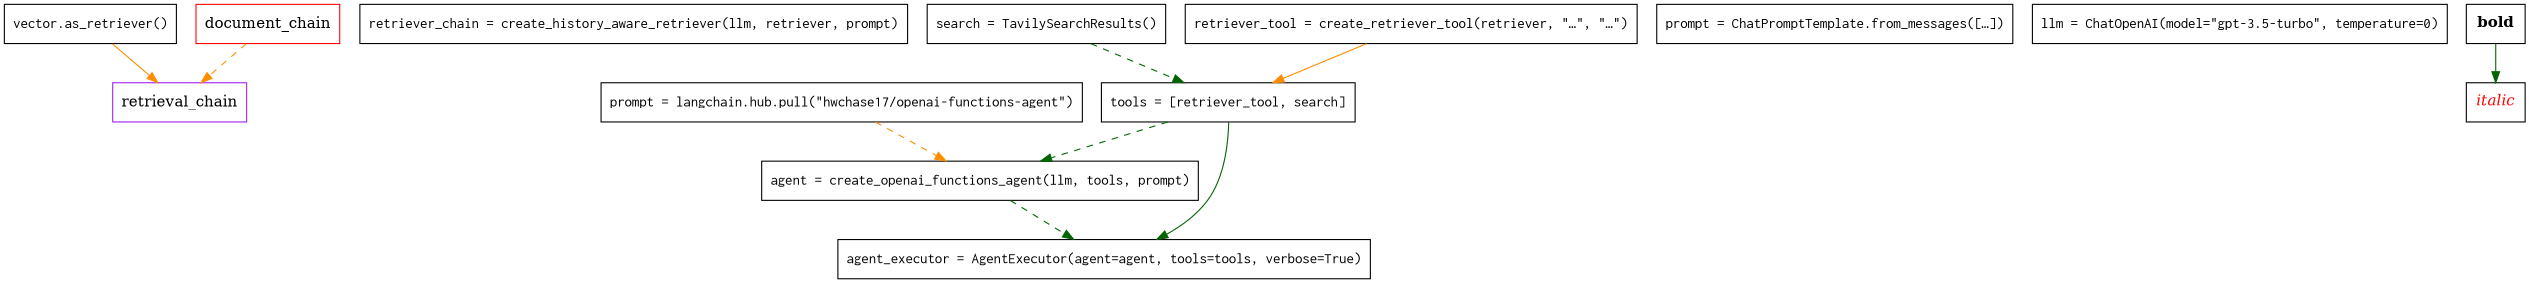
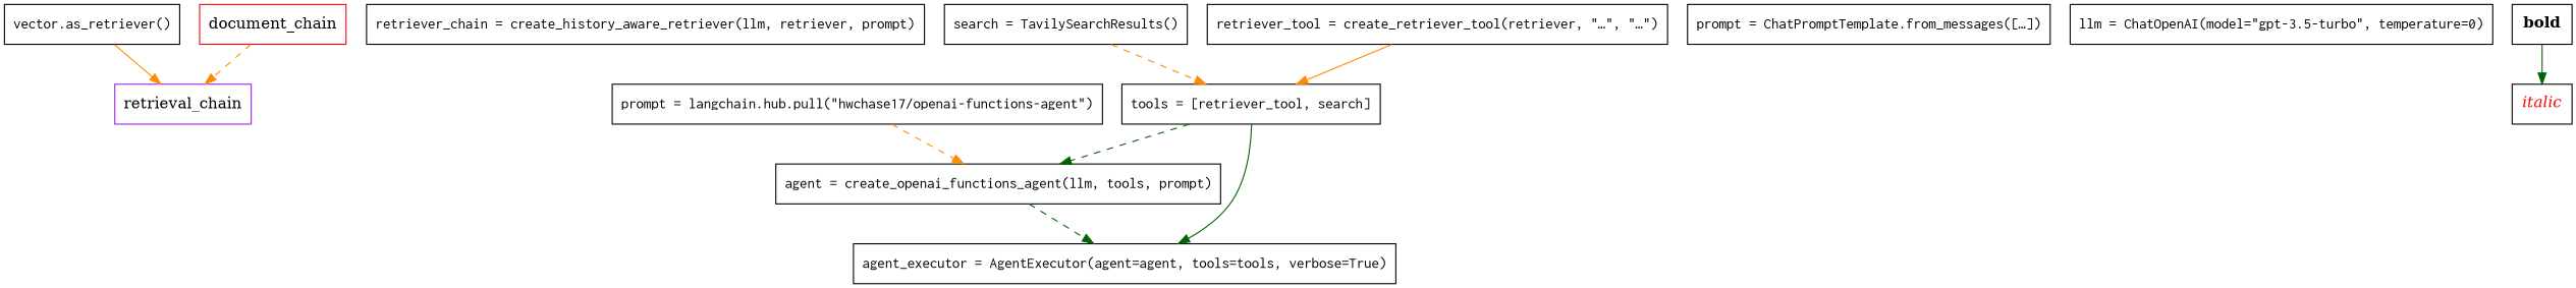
  digraph {
    node [shape=box]
    edge [color=darkgreen style=dashed]
    n1 [label=<<font face="courier">vector.as_retriever()</font>>]
    retrieval_chain [color=purple]
    n3 [label=<<font face="courier">retriever_chain = create_history_aware_retriever(llm, retriever, prompt)</font>>]
    n4 [label=<<font face="courier">search = TavilySearchResults()</font>>]
    n5 [label=<<font face="courier">tools = [retriever_tool, search]</font>>]
    n6 [label=<<font face="courier">agent = create_openai_functions_agent(llm, tools, prompt)</font>>]
    n7 [label=<<font face="courier">agent_executor = AgentExecutor(agent=agent, tools=tools, verbose=True)</font>>]
    n8 [label=<<font face="courier">retriever_tool = create_retriever_tool(retriever, "…", "…")</font>>]
    n9 [label=<<font face="courier">prompt = ChatPromptTemplate.from_messages([…])</font>>]
    n10 [label=<<font face="courier">prompt = langchain.hub.pull("hwchase17/openai-functions-agent")</font>>]
    n11 [label=<<font face="courier">llm = ChatOpenAI(model="gpt-3.5-turbo", temperature=0)</font>>]
    document_chain [color=red]
    n13 [label=<<b>bold</b>>]
    n14 [label=<<i><font color='red'>italic</font></i>>]
    n1 -> retrieval_chain [color=darkorange style=solid]
-   n4 -> n5
+   n4 -> n5 [color=darkorange]
    n5 -> n6
    n5 -> n7 [style=solid]
    n6 -> n7
    n8 -> n5 [color=darkorange style=solid]
    n10 -> n6 [color=darkorange]
    document_chain -> retrieval_chain [color=darkorange]
    n13 -> n14 [style=solid]
  }
